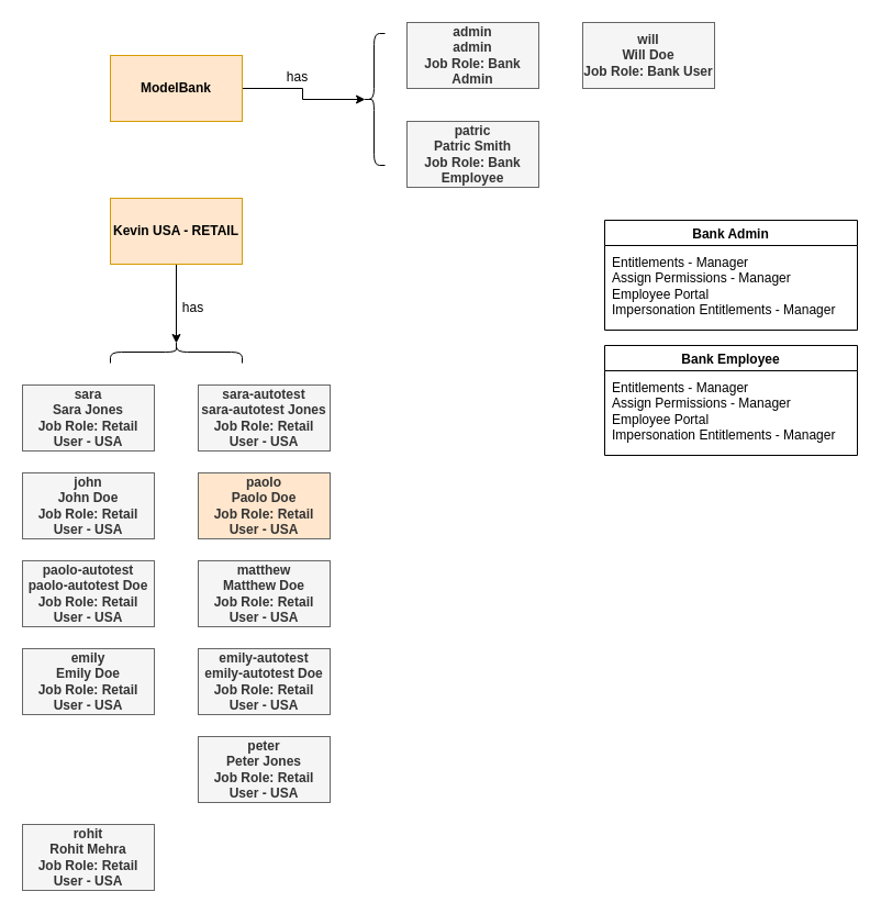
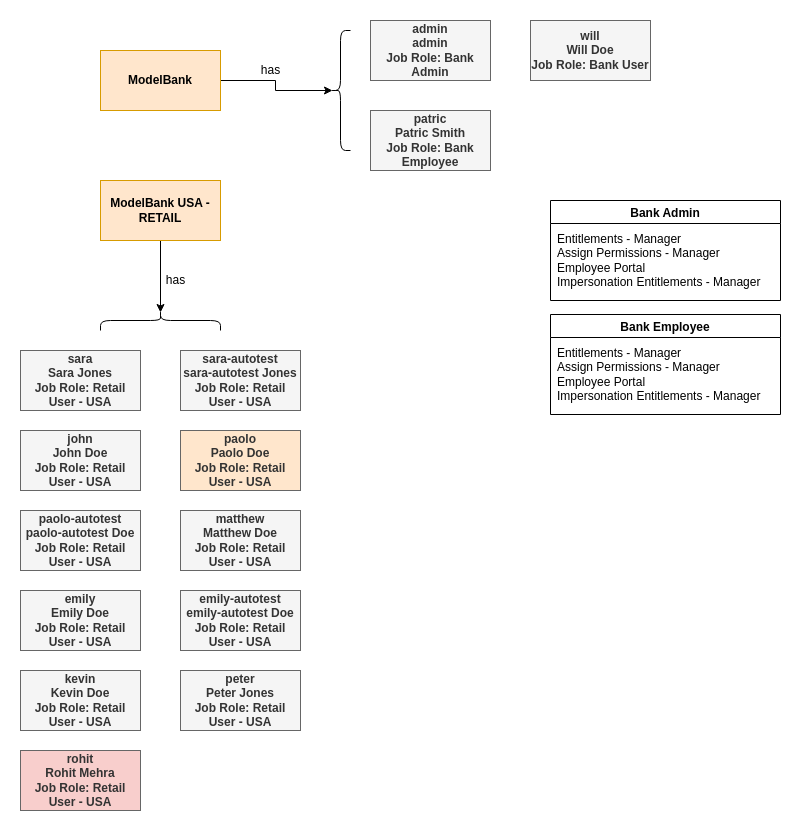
  <mxCell id="0" />
  <mxCell id="1" parent="0" />
  <mxCell id="2" style="edgeStyle=orthogonalEdgeStyle;rounded=0;orthogonalLoop=1;jettySize=auto;html=1;exitX=1;exitY=0.5;exitDx=0;exitDy=0;entryX=0.1;entryY=0.5;entryDx=0;entryDy=0;entryPerimeter=0;" edge="1" parent="1" source="3" target="13"><mxGeometry relative="1" as="geometry" /></mxCell>
  <mxCell id="3" value="&lt;b&gt;ModelBank&lt;/b&gt;" style="rounded=0;whiteSpace=wrap;html=1;fillColor=#ffe6cc;strokeColor=#d79b00;" vertex="1" parent="1"><mxGeometry x="100" y="50" width="120" height="60" as="geometry" /></mxCell>
  <mxCell id="4" style="edgeStyle=orthogonalEdgeStyle;rounded=0;orthogonalLoop=1;jettySize=auto;html=1;exitX=0.5;exitY=1;exitDx=0;exitDy=0;entryX=0.1;entryY=0.5;entryDx=0;entryDy=0;entryPerimeter=0;" edge="1" parent="1" source="5" target="26"><mxGeometry relative="1" as="geometry" /></mxCell>
- <mxCell id="5" value="&lt;b&gt;Kevin USA - RETAIL&lt;/b&gt;" style="rounded=0;whiteSpace=wrap;html=1;fillColor=#ffe6cc;strokeColor=#d79b00;" vertex="1" parent="1"><mxGeometry x="100" y="180" width="120" height="60" as="geometry" /></mxCell>
+ <mxCell id="5" value="&lt;b&gt;ModelBank USA - RETAIL&lt;/b&gt;" style="rounded=0;whiteSpace=wrap;html=1;fillColor=#ffe6cc;strokeColor=#d79b00;" vertex="1" parent="1"><mxGeometry x="100" y="180" width="120" height="60" as="geometry" /></mxCell>
  <mxCell id="6" value="&lt;b&gt;admin&lt;br&gt;admin&lt;br&gt;Job Role: Bank Admin&lt;/b&gt;" style="rounded=0;whiteSpace=wrap;html=1;fillColor=#f5f5f5;fontColor=#333333;strokeColor=#666666;" vertex="1" parent="1"><mxGeometry x="370" y="20" width="120" height="60" as="geometry" /></mxCell>
  <mxCell id="7" value="Bank Admin" style="swimlane;" vertex="1" parent="1"><mxGeometry x="550" y="200" width="230" height="100" as="geometry" /></mxCell>
  <mxCell id="8" value="&lt;div style=&quot;&quot;&gt;Entitlements - Manager&lt;/div&gt;&lt;div style=&quot;&quot;&gt;Assign Permissions - Manager&lt;/div&gt;&lt;div style=&quot;&quot;&gt;Employee Portal&lt;/div&gt;&lt;div style=&quot;&quot;&gt;Impersonation Entitlements - Manager&lt;/div&gt;" style="text;html=1;align=left;verticalAlign=middle;resizable=0;points=[];autosize=1;strokeColor=none;fillColor=none;" vertex="1" parent="7"><mxGeometry x="5" y="30" width="220" height="60" as="geometry" /></mxCell>
  <mxCell id="9" value="&lt;b&gt;will&lt;br&gt;Will Doe&lt;br&gt;Job Role: Bank User&lt;/b&gt;" style="rounded=0;whiteSpace=wrap;html=1;fillColor=#f5f5f5;fontColor=#333333;strokeColor=#666666;" vertex="1" parent="1"><mxGeometry x="530" y="20" width="120" height="60" as="geometry" /></mxCell>
  <mxCell id="10" value="&lt;b&gt;patric&lt;br&gt;Patric Smith&lt;br&gt;Job Role: Bank Employee&lt;/b&gt;" style="rounded=0;whiteSpace=wrap;html=1;fillColor=#f5f5f5;fontColor=#333333;strokeColor=#666666;" vertex="1" parent="1"><mxGeometry x="370" y="110" width="120" height="60" as="geometry" /></mxCell>
  <mxCell id="11" value="Bank Employee" style="swimlane;" vertex="1" parent="1"><mxGeometry x="550" y="314" width="230" height="100" as="geometry" /></mxCell>
  <mxCell id="12" value="&lt;div style=&quot;&quot;&gt;Entitlements - Manager&lt;/div&gt;&lt;div style=&quot;&quot;&gt;Assign Permissions - Manager&lt;/div&gt;&lt;div style=&quot;&quot;&gt;Employee Portal&lt;/div&gt;&lt;div style=&quot;&quot;&gt;Impersonation Entitlements - Manager&lt;/div&gt;" style="text;html=1;align=left;verticalAlign=middle;resizable=0;points=[];autosize=1;strokeColor=none;fillColor=none;" vertex="1" parent="11"><mxGeometry x="5" y="30" width="220" height="60" as="geometry" /></mxCell>
  <mxCell id="13" value="" style="shape=curlyBracket;whiteSpace=wrap;html=1;rounded=1;" vertex="1" parent="1"><mxGeometry x="330" y="30" width="20" height="120" as="geometry" /></mxCell>
  <mxCell id="14" value="has" style="text;html=1;align=center;verticalAlign=middle;resizable=0;points=[];autosize=1;strokeColor=none;fillColor=none;" vertex="1" parent="1"><mxGeometry x="255" y="60" width="30" height="20" as="geometry" /></mxCell>
  <mxCell id="15" value="&lt;b&gt;sara&lt;br&gt;Sara Jones&lt;br&gt;Job Role:&amp;nbsp;Retail User - USA&lt;/b&gt;" style="rounded=0;whiteSpace=wrap;html=1;fillColor=#f5f5f5;fontColor=#333333;strokeColor=#666666;" vertex="1" parent="1"><mxGeometry x="20" y="350" width="120" height="60" as="geometry" /></mxCell>
  <mxCell id="16" value="&lt;b&gt;sara-autotest&lt;/b&gt;&lt;br&gt;&lt;b&gt;sara-autotest&amp;nbsp;Jones&lt;/b&gt;&lt;br&gt;&lt;b&gt;Job Role:&amp;nbsp;Retail User - USA&lt;/b&gt;" style="rounded=0;whiteSpace=wrap;html=1;fillColor=#f5f5f5;fontColor=#333333;strokeColor=#666666;" vertex="1" parent="1"><mxGeometry x="180" y="350" width="120" height="60" as="geometry" /></mxCell>
  <mxCell id="17" value="&lt;b&gt;john&lt;/b&gt;&lt;br&gt;&lt;b&gt;John Doe&lt;/b&gt;&lt;br&gt;&lt;b&gt;Job Role:&amp;nbsp;Retail User - USA&lt;/b&gt;" style="rounded=0;whiteSpace=wrap;html=1;fillColor=#f5f5f5;fontColor=#333333;strokeColor=#666666;" vertex="1" parent="1"><mxGeometry x="20" y="430" width="120" height="60" as="geometry" /></mxCell>
  <mxCell id="18" value="&lt;b&gt;paolo&lt;/b&gt;&lt;br&gt;&lt;b&gt;Paolo&amp;nbsp;Doe&lt;/b&gt;&lt;br&gt;&lt;b&gt;Job Role:&amp;nbsp;Retail User - USA&lt;/b&gt;" style="rounded=0;whiteSpace=wrap;html=1;fillColor=#ffe6cc;fontColor=#333333;strokeColor=#666666;" vertex="1" parent="1"><mxGeometry x="180" y="430" width="120" height="60" as="geometry" /></mxCell>
  <mxCell id="19" value="&lt;b&gt;paolo-autotest&lt;/b&gt;&lt;br&gt;&lt;b&gt;paolo-autotest Doe&lt;/b&gt;&lt;br&gt;&lt;b&gt;Job Role:&amp;nbsp;Retail User - USA&lt;/b&gt;" style="rounded=0;whiteSpace=wrap;html=1;fillColor=#f5f5f5;fontColor=#333333;strokeColor=#666666;" vertex="1" parent="1"><mxGeometry x="20" y="510" width="120" height="60" as="geometry" /></mxCell>
  <mxCell id="20" value="&lt;b&gt;matthew&lt;/b&gt;&lt;br&gt;&lt;b&gt;Matthew&amp;nbsp;Doe&lt;/b&gt;&lt;br&gt;&lt;b&gt;Job Role:&amp;nbsp;Retail User - USA&lt;/b&gt;" style="rounded=0;whiteSpace=wrap;html=1;fillColor=#f5f5f5;fontColor=#333333;strokeColor=#666666;" vertex="1" parent="1"><mxGeometry x="180" y="510" width="120" height="60" as="geometry" /></mxCell>
  <mxCell id="21" value="&lt;b&gt;emily&lt;/b&gt;&lt;br&gt;&lt;b&gt;Emily&amp;nbsp;Doe&lt;/b&gt;&lt;br&gt;&lt;b&gt;Job Role:&amp;nbsp;Retail User - USA&lt;/b&gt;" style="rounded=0;whiteSpace=wrap;html=1;fillColor=#f5f5f5;fontColor=#333333;strokeColor=#666666;" vertex="1" parent="1"><mxGeometry x="20" y="590" width="120" height="60" as="geometry" /></mxCell>
  <mxCell id="22" value="&lt;b&gt;emily-autotest&lt;/b&gt;&lt;br&gt;&lt;b&gt;emily-autotest Doe&lt;/b&gt;&lt;br&gt;&lt;b&gt;Job Role:&amp;nbsp;Retail User - USA&lt;/b&gt;" style="rounded=0;whiteSpace=wrap;html=1;fillColor=#f5f5f5;fontColor=#333333;strokeColor=#666666;" vertex="1" parent="1"><mxGeometry x="180" y="590" width="120" height="60" as="geometry" /></mxCell>
+ <mxCell id="23" value="&lt;b&gt;kevin&lt;/b&gt;&lt;br&gt;&lt;b&gt;Kevin Doe&lt;/b&gt;&lt;br&gt;&lt;b&gt;Job Role:&amp;nbsp;Retail User - USA&lt;/b&gt;" style="rounded=0;whiteSpace=wrap;html=1;fillColor=#f5f5f5;fontColor=#333333;strokeColor=#666666;" vertex="1" parent="1"><mxGeometry x="20" y="670" width="120" height="60" as="geometry" /></mxCell>
  <mxCell id="24" value="&lt;b&gt;peter&lt;/b&gt;&lt;br&gt;&lt;b&gt;Peter Jones&lt;/b&gt;&lt;br&gt;&lt;b&gt;Job Role:&amp;nbsp;Retail User - USA&lt;/b&gt;" style="rounded=0;whiteSpace=wrap;html=1;fillColor=#f5f5f5;fontColor=#333333;strokeColor=#666666;" vertex="1" parent="1"><mxGeometry x="180" y="670" width="120" height="60" as="geometry" /></mxCell>
- <mxCell id="25" value="&lt;b&gt;rohit&lt;/b&gt;&lt;br&gt;&lt;b&gt;Rohit Mehra&lt;/b&gt;&lt;br&gt;&lt;b&gt;Job Role:&amp;nbsp;Retail User - USA&lt;/b&gt;" style="rounded=0;whiteSpace=wrap;html=1;fillColor=#f5f5f5;fontColor=#333333;strokeColor=#666666;" vertex="1" parent="1"><mxGeometry x="20" y="750" width="120" height="60" as="geometry" /></mxCell>
+ <mxCell id="25" value="&lt;b&gt;rohit&lt;/b&gt;&lt;br&gt;&lt;b&gt;Rohit Mehra&lt;/b&gt;&lt;br&gt;&lt;b&gt;Job Role:&amp;nbsp;Retail User - USA&lt;/b&gt;" style="rounded=0;whiteSpace=wrap;html=1;fillColor=#f8cecc;fontColor=#333333;strokeColor=#666666;" vertex="1" parent="1"><mxGeometry x="20" y="750" width="120" height="60" as="geometry" /></mxCell>
  <mxCell id="26" value="" style="shape=curlyBracket;whiteSpace=wrap;html=1;rounded=1;rotation=90;" vertex="1" parent="1"><mxGeometry x="150" y="260" width="20" height="120" as="geometry" /></mxCell>
  <mxCell id="27" value="has" style="text;html=1;align=center;verticalAlign=middle;resizable=0;points=[];autosize=1;strokeColor=none;fillColor=none;" vertex="1" parent="1"><mxGeometry x="160" y="270" width="30" height="20" as="geometry" /></mxCell>
